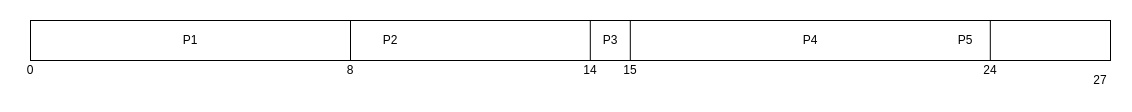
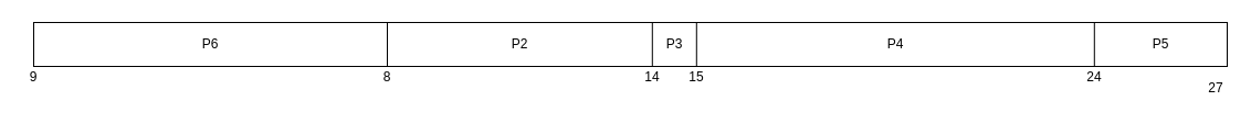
  <mxCell id="0" />
  <mxCell id="1" parent="0" />
  <mxCell id="2" value="" style="rounded=0;whiteSpace=wrap;html=1;" vertex="1" parent="1"><mxGeometry x="30" y="20" width="1080" height="40" as="geometry" /></mxCell>
- <mxCell id="3" value="0" style="text;html=1;strokeColor=none;fillColor=none;align=center;verticalAlign=middle;whiteSpace=wrap;rounded=0;" vertex="1" parent="1"><mxGeometry x="20" y="60" width="20" height="20" as="geometry" /></mxCell>
+ <mxCell id="3" value="9" style="text;html=1;strokeColor=none;fillColor=none;align=center;verticalAlign=middle;whiteSpace=wrap;rounded=0;" vertex="1" parent="1"><mxGeometry x="20" y="60" width="20" height="20" as="geometry" /></mxCell>
  <mxCell id="4" value="8" style="text;html=1;strokeColor=none;fillColor=none;align=center;verticalAlign=middle;whiteSpace=wrap;rounded=0;" vertex="1" parent="1"><mxGeometry x="340" y="60" width="20" height="20" as="geometry" /></mxCell>
  <mxCell id="5" value="14" style="text;html=1;strokeColor=none;fillColor=none;align=center;verticalAlign=middle;whiteSpace=wrap;rounded=0;" vertex="1" parent="1"><mxGeometry x="580" y="60" width="20" height="20" as="geometry" /></mxCell>
  <mxCell id="6" value="15" style="text;html=1;strokeColor=none;fillColor=none;align=center;verticalAlign=middle;whiteSpace=wrap;rounded=0;" vertex="1" parent="1"><mxGeometry x="620" y="60" width="20" height="20" as="geometry" /></mxCell>
  <mxCell id="7" value="24" style="text;html=1;strokeColor=none;fillColor=none;align=center;verticalAlign=middle;whiteSpace=wrap;rounded=0;" vertex="1" parent="1"><mxGeometry x="980" y="60" width="20" height="20" as="geometry" /></mxCell>
  <mxCell id="8" value="27" style="text;html=1;strokeColor=none;fillColor=none;align=center;verticalAlign=middle;whiteSpace=wrap;rounded=0;" vertex="1" parent="1"><mxGeometry x="1090" y="70" width="20" height="20" as="geometry" /></mxCell>
  <mxCell id="9" value="" style="endArrow=none;html=1;" edge="1" parent="1"><mxGeometry width="50" height="50" relative="1" as="geometry"><mxPoint x="350" y="60" as="sourcePoint" /><mxPoint x="350" y="20" as="targetPoint" /></mxGeometry></mxCell>
  <mxCell id="10" value="" style="endArrow=none;html=1;" edge="1" parent="1"><mxGeometry width="50" height="50" relative="1" as="geometry"><mxPoint x="589.8" y="60" as="sourcePoint" /><mxPoint x="589.8" y="20" as="targetPoint" /></mxGeometry></mxCell>
  <mxCell id="11" value="" style="endArrow=none;html=1;" edge="1" parent="1"><mxGeometry width="50" height="50" relative="1" as="geometry"><mxPoint x="629.8" y="60" as="sourcePoint" /><mxPoint x="629.8" y="20" as="targetPoint" /></mxGeometry></mxCell>
  <mxCell id="12" value="" style="endArrow=none;html=1;" edge="1" parent="1"><mxGeometry width="50" height="50" relative="1" as="geometry"><mxPoint x="989.8" y="60" as="sourcePoint" /><mxPoint x="989.8" y="20" as="targetPoint" /></mxGeometry></mxCell>
- <mxCell id="13" value="P1" style="text;html=1;strokeColor=none;fillColor=none;align=center;verticalAlign=middle;whiteSpace=wrap;rounded=0;" vertex="1" parent="1"><mxGeometry x="170" y="30" width="40" height="20" as="geometry" /></mxCell>
- <mxCell id="14" value="P2" style="text;html=1;strokeColor=none;fillColor=none;align=center;verticalAlign=middle;whiteSpace=wrap;rounded=0;" vertex="1" parent="1"><mxGeometry x="370" y="30" width="40" height="20" as="geometry" /></mxCell>
+ <mxCell id="13" value="P6" style="text;html=1;strokeColor=none;fillColor=none;align=center;verticalAlign=middle;whiteSpace=wrap;rounded=0;" vertex="1" parent="1"><mxGeometry x="170" y="30" width="40" height="20" as="geometry" /></mxCell>
+ <mxCell id="14" value="P2" style="text;html=1;strokeColor=none;fillColor=none;align=center;verticalAlign=middle;whiteSpace=wrap;rounded=0;" vertex="1" parent="1"><mxGeometry x="450" y="30" width="40" height="20" as="geometry" /></mxCell>
  <mxCell id="15" value="P3" style="text;html=1;strokeColor=none;fillColor=none;align=center;verticalAlign=middle;whiteSpace=wrap;rounded=0;" vertex="1" parent="1"><mxGeometry x="590" y="30" width="40" height="20" as="geometry" /></mxCell>
  <mxCell id="16" value="P4" style="text;html=1;strokeColor=none;fillColor=none;align=center;verticalAlign=middle;whiteSpace=wrap;rounded=0;" vertex="1" parent="1"><mxGeometry x="790" y="30" width="40" height="20" as="geometry" /></mxCell>
- <mxCell id="17" value="P5" style="text;html=1;strokeColor=none;fillColor=none;align=center;verticalAlign=middle;whiteSpace=wrap;rounded=0;" vertex="1" parent="1"><mxGeometry x="945" y="30" width="40" height="20" as="geometry" /></mxCell>
+ <mxCell id="17" value="P5" style="text;html=1;strokeColor=none;fillColor=none;align=center;verticalAlign=middle;whiteSpace=wrap;rounded=0;" vertex="1" parent="1"><mxGeometry x="1030" y="30" width="40" height="20" as="geometry" /></mxCell>
